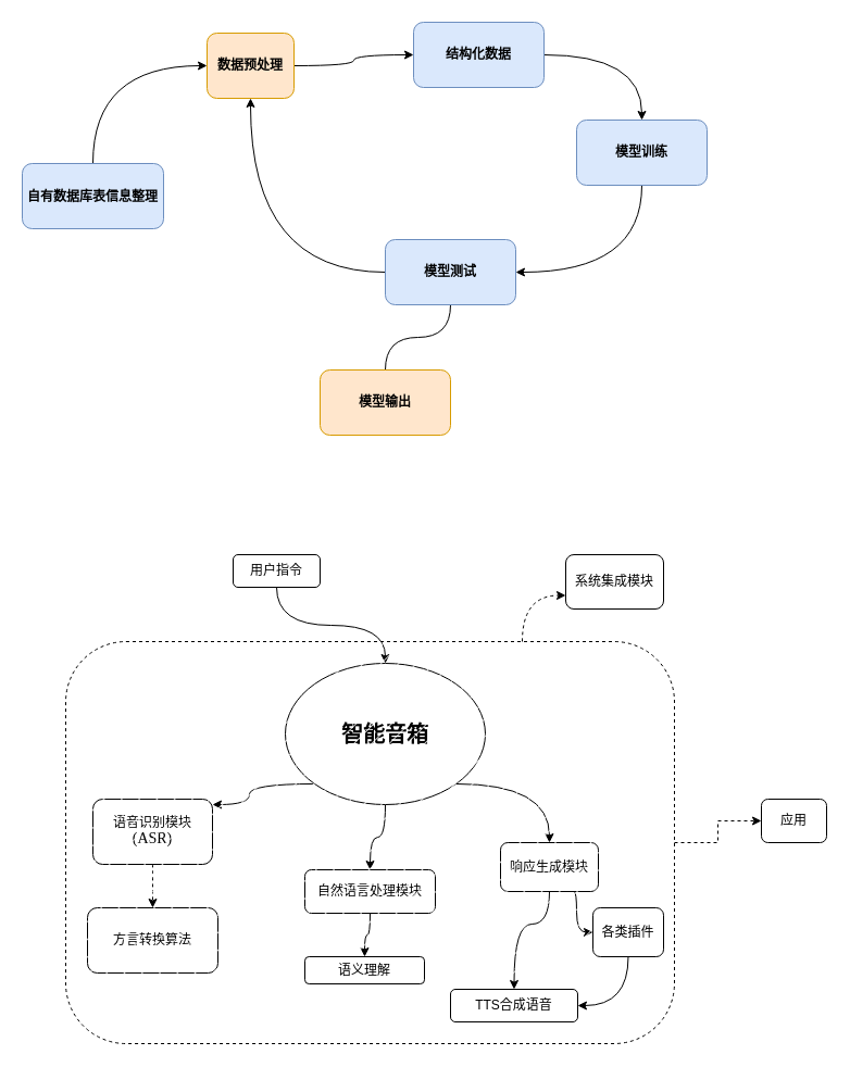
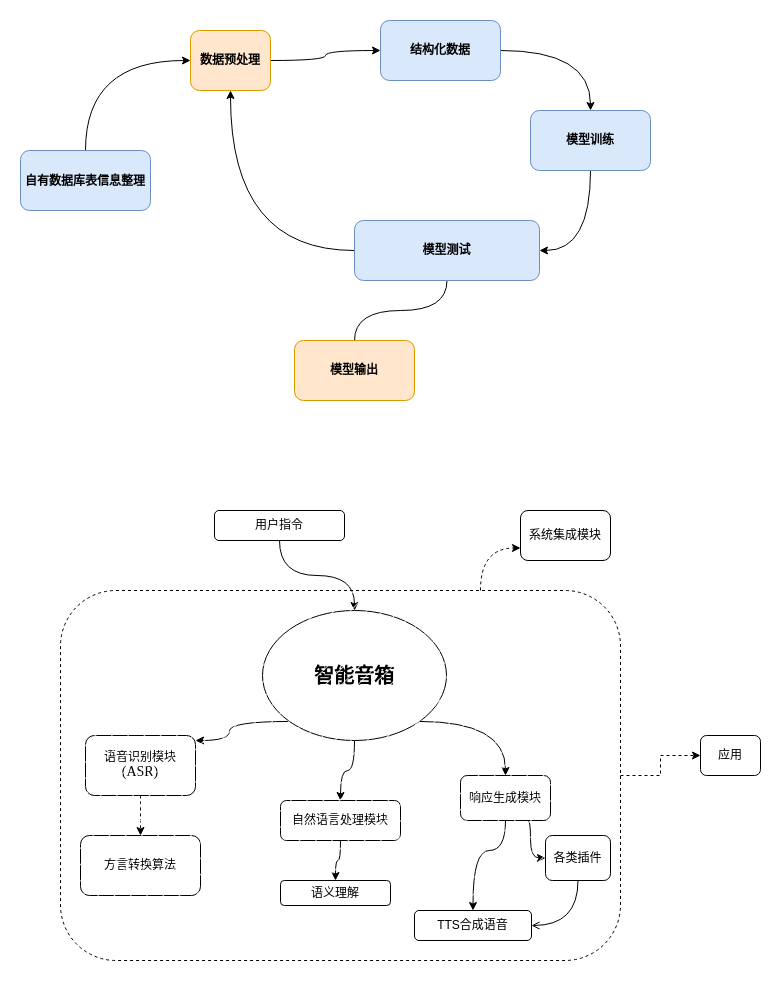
  <mxCell id="0" />
  <mxCell id="1" parent="0" />
  <mxCell id="2" value="" style="edgeStyle=orthogonalEdgeStyle;orthogonalLoop=1;jettySize=auto;html=1;curved=1;entryX=0;entryY=0.5;entryDx=0;entryDy=0;exitX=0.5;exitY=0;exitDx=0;exitDy=0;" parent="1" source="3" target="9" edge="1"><mxGeometry relative="1" as="geometry" /></mxCell>
  <mxCell id="3" value="&lt;h3 style=&quot;&quot;&gt;&lt;b style=&quot;font-size: 12px;&quot;&gt;自有数据库表信息&lt;/b&gt;&lt;b style=&quot;background-color: initial; border-color: var(--border-color); font-size: 12px;&quot;&gt;整理&lt;/b&gt;&lt;/h3&gt;" style="rounded=1;whiteSpace=wrap;html=1;fontSize=12;glass=0;strokeWidth=1;shadow=0;fillColor=#dae8fc;strokeColor=#6c8ebf;" parent="1" vertex="1"><mxGeometry x="20" y="150" width="130" height="60" as="geometry" /></mxCell>
  <mxCell id="4" value="" style="edgeStyle=orthogonalEdgeStyle;orthogonalLoop=1;jettySize=auto;html=1;curved=1;" parent="1" source="5" target="7" edge="1"><mxGeometry relative="1" as="geometry" /></mxCell>
  <mxCell id="5" value="&lt;b&gt;结构化数据&lt;/b&gt;" style="rounded=1;whiteSpace=wrap;html=1;fontSize=12;glass=0;strokeWidth=1;shadow=0;fillColor=#dae8fc;strokeColor=#6c8ebf;" parent="1" vertex="1"><mxGeometry x="380" y="20" width="120" height="60" as="geometry" /></mxCell>
  <mxCell id="6" value="" style="edgeStyle=orthogonalEdgeStyle;orthogonalLoop=1;jettySize=auto;html=1;curved=1;entryX=1;entryY=0.5;entryDx=0;entryDy=0;exitX=0.5;exitY=1;exitDx=0;exitDy=0;" parent="1" source="7" target="12" edge="1"><mxGeometry relative="1" as="geometry" /></mxCell>
  <mxCell id="7" value="&lt;b&gt;模型训练&lt;/b&gt;" style="rounded=1;whiteSpace=wrap;html=1;fillColor=#dae8fc;strokeColor=#6c8ebf;" parent="1" vertex="1"><mxGeometry x="530" y="110" width="120" height="60" as="geometry" /></mxCell>
  <mxCell id="8" style="edgeStyle=orthogonalEdgeStyle;orthogonalLoop=1;jettySize=auto;html=1;entryX=0;entryY=0.5;entryDx=0;entryDy=0;curved=1;" parent="1" source="9" target="5" edge="1"><mxGeometry relative="1" as="geometry" /></mxCell>
  <mxCell id="9" value="&lt;b&gt;数据预处理&lt;/b&gt;" style="whiteSpace=wrap;html=1;fillColor=#ffe6cc;strokeColor=#d79b00;rounded=1;glass=0;strokeWidth=1;shadow=0;" parent="1" vertex="1"><mxGeometry x="190" y="30" width="80" height="60" as="geometry" /></mxCell>
  <mxCell id="10" value="" style="edgeStyle=orthogonalEdgeStyle;orthogonalLoop=1;jettySize=auto;html=1;curved=1;endArrow=none;" parent="1" source="12" target="13" edge="1"><mxGeometry relative="1" as="geometry" /></mxCell>
  <mxCell id="11" style="edgeStyle=orthogonalEdgeStyle;orthogonalLoop=1;jettySize=auto;html=1;entryX=0.5;entryY=1;entryDx=0;entryDy=0;curved=1;dashed=0;" parent="1" source="12" target="9" edge="1"><mxGeometry relative="1" as="geometry" /></mxCell>
- <mxCell id="12" value="&lt;b&gt;模型测试&lt;/b&gt;" style="whiteSpace=wrap;html=1;rounded=1;fillColor=#dae8fc;strokeColor=#6c8ebf;" parent="1" vertex="1"><mxGeometry x="354" y="220" width="120" height="60" as="geometry" /></mxCell>
+ <mxCell id="12" value="&lt;b&gt;模型测试&lt;/b&gt;" style="whiteSpace=wrap;html=1;rounded=1;fillColor=#dae8fc;strokeColor=#6c8ebf;" parent="1" vertex="1"><mxGeometry x="354" y="220" width="185" height="60" as="geometry" /></mxCell>
  <mxCell id="13" value="&lt;b&gt;模型输出&lt;/b&gt;" style="whiteSpace=wrap;html=1;rounded=1;fillColor=#ffe6cc;strokeColor=#d79b00;" parent="1" vertex="1"><mxGeometry x="294" y="340" width="120" height="60" as="geometry" /></mxCell>
  <mxCell id="14" value="" style="edgeStyle=orthogonalEdgeStyle;orthogonalLoop=1;jettySize=auto;html=1;curved=1;dashed=1;" parent="1" source="15" target="28" edge="1"><mxGeometry relative="1" as="geometry" /></mxCell>
  <mxCell id="15" value="语音识别模块&lt;span style=&quot;font-size:10.5pt;mso-bidi-font-size:12.0pt;font-family:&amp;quot;Times New Roman&amp;quot;,serif;&lt;br/&gt;mso-fareast-font-family:宋体;mso-font-kerning:1.0pt;mso-ansi-language:EN-US;&lt;br/&gt;mso-fareast-language:ZH-CN;mso-bidi-language:AR-SA&quot; lang=&quot;EN-US&quot;&gt;(ASR)&lt;/span&gt;" style="rounded=1;whiteSpace=wrap;html=1;" parent="1" vertex="1"><mxGeometry x="85" y="735" width="110" height="60" as="geometry" /></mxCell>
  <mxCell id="16" style="edgeStyle=orthogonalEdgeStyle;orthogonalLoop=1;jettySize=auto;html=1;exitX=0;exitY=1;exitDx=0;exitDy=0;curved=1;" parent="1" source="20" target="15" edge="1"><mxGeometry relative="1" as="geometry"><Array as="points"><mxPoint x="229" y="721" /><mxPoint x="229" y="740" /></Array></mxGeometry></mxCell>
  <mxCell id="17" value="" style="edgeStyle=orthogonalEdgeStyle;orthogonalLoop=1;jettySize=auto;html=1;curved=1;" parent="1" source="20" target="22" edge="1"><mxGeometry relative="1" as="geometry" /></mxCell>
  <mxCell id="18" value="" style="edgeStyle=orthogonalEdgeStyle;orthogonalLoop=1;jettySize=auto;html=1;curved=1;exitX=1;exitY=1;exitDx=0;exitDy=0;" parent="1" source="20" target="25" edge="1"><mxGeometry relative="1" as="geometry" /></mxCell>
  <mxCell id="19" style="edgeStyle=orthogonalEdgeStyle;rounded=0;orthogonalLoop=1;jettySize=auto;html=1;dashed=1;entryX=0;entryY=0.5;entryDx=0;entryDy=0;exitX=1;exitY=0.5;exitDx=0;exitDy=0;" parent="1" source="31" target="29" edge="1"><mxGeometry relative="1" as="geometry"><mxPoint x="610" y="675" as="targetPoint" /><mxPoint x="620" y="750" as="sourcePoint" /></mxGeometry></mxCell>
  <mxCell id="20" value="&lt;font style=&quot;font-size: 20px;&quot;&gt;&lt;b&gt;智能音箱&lt;/b&gt;&lt;/font&gt;" style="ellipse;whiteSpace=wrap;html=1;" parent="1" vertex="1"><mxGeometry x="262" y="610" width="184" height="130" as="geometry" /></mxCell>
  <mxCell id="21" value="" style="edgeStyle=orthogonalEdgeStyle;orthogonalLoop=1;jettySize=auto;html=1;curved=1;" parent="1" source="22" target="34" edge="1"><mxGeometry relative="1" as="geometry" /></mxCell>
  <mxCell id="22" value="自然语言处理模块" style="rounded=1;whiteSpace=wrap;html=1;" parent="1" vertex="1"><mxGeometry x="280" y="800" width="120" height="40" as="geometry" /></mxCell>
  <mxCell id="23" style="edgeStyle=orthogonalEdgeStyle;orthogonalLoop=1;jettySize=auto;html=1;exitX=0.5;exitY=1;exitDx=0;exitDy=0;curved=1;entryX=0.5;entryY=0;entryDx=0;entryDy=0;" parent="1" source="25" target="33" edge="1"><mxGeometry relative="1" as="geometry"><mxPoint x="460" y="890" as="targetPoint" /><Array as="points"><mxPoint x="505" y="850" /></Array></mxGeometry></mxCell>
  <mxCell id="24" style="edgeStyle=orthogonalEdgeStyle;orthogonalLoop=1;jettySize=auto;html=1;exitX=0.75;exitY=1;exitDx=0;exitDy=0;entryX=0;entryY=0.5;entryDx=0;entryDy=0;curved=1;" parent="1" source="25" target="36" edge="1"><mxGeometry relative="1" as="geometry"><Array as="points"><mxPoint x="530" y="820" /></Array></mxGeometry></mxCell>
  <mxCell id="25" value="响应生成模块" style="rounded=1;whiteSpace=wrap;html=1;" parent="1" vertex="1"><mxGeometry x="460" y="775" width="90" height="45" as="geometry" /></mxCell>
  <mxCell id="26" style="edgeStyle=orthogonalEdgeStyle;orthogonalLoop=1;jettySize=auto;html=1;strokeColor=default;curved=1;" parent="1" source="27" target="20" edge="1"><mxGeometry relative="1" as="geometry" /></mxCell>
- <mxCell id="27" value="用户指令" style="rounded=1;whiteSpace=wrap;html=1;" parent="1" vertex="1"><mxGeometry x="214" y="510" width="80" height="30" as="geometry" /></mxCell>
+ <mxCell id="27" value="用户指令" style="rounded=1;whiteSpace=wrap;html=1;" parent="1" vertex="1"><mxGeometry x="214" y="510" width="130" height="30" as="geometry" /></mxCell>
  <mxCell id="28" value="方言转换算法" style="whiteSpace=wrap;html=1;rounded=1;" parent="1" vertex="1"><mxGeometry x="80" y="835" width="120" height="60" as="geometry" /></mxCell>
  <mxCell id="29" value="应用" style="rounded=1;whiteSpace=wrap;html=1;" parent="1" vertex="1"><mxGeometry x="700" y="735" width="60" height="40" as="geometry" /></mxCell>
  <mxCell id="30" style="edgeStyle=orthogonalEdgeStyle;orthogonalLoop=1;jettySize=auto;html=1;exitX=0.75;exitY=0;exitDx=0;exitDy=0;entryX=0;entryY=0.75;entryDx=0;entryDy=0;curved=1;dashed=1;" parent="1" source="31" target="32" edge="1"><mxGeometry relative="1" as="geometry"><mxPoint x="530" y="520" as="targetPoint" /></mxGeometry></mxCell>
  <mxCell id="31" value="" style="rounded=1;whiteSpace=wrap;html=1;glass=0;shadow=0;fillStyle=hatch;dashed=1;" parent="1" vertex="1"><mxGeometry x="60" y="590" width="560" height="370" as="geometry" /></mxCell>
  <mxCell id="32" value="系统集成模块" style="rounded=1;whiteSpace=wrap;html=1;" parent="1" vertex="1"><mxGeometry x="520" y="510" width="90" height="50" as="geometry" /></mxCell>
  <mxCell id="33" value="TTS合成语音" style="rounded=1;whiteSpace=wrap;html=1;" parent="1" vertex="1"><mxGeometry x="414" y="910" width="117" height="30" as="geometry" /></mxCell>
  <mxCell id="34" value="语义理解" style="rounded=1;whiteSpace=wrap;html=1;" parent="1" vertex="1"><mxGeometry x="280" y="880" width="110" height="25" as="geometry" /></mxCell>
- <mxCell id="35" style="edgeStyle=orthogonalEdgeStyle;orthogonalLoop=1;jettySize=auto;html=1;entryX=1;entryY=0.5;entryDx=0;entryDy=0;curved=1;exitX=0.5;exitY=1;exitDx=0;exitDy=0;" parent="1" source="36" target="33" edge="1"><mxGeometry relative="1" as="geometry" /></mxCell>
+ <mxCell id="35" style="edgeStyle=orthogonalEdgeStyle;orthogonalLoop=1;jettySize=auto;html=1;entryX=1;entryY=0.5;entryDx=0;entryDy=0;curved=1;exitX=0.5;exitY=1;exitDx=0;exitDy=0;endArrow=open;" parent="1" source="36" target="33" edge="1"><mxGeometry relative="1" as="geometry" /></mxCell>
  <mxCell id="36" value="各类插件" style="rounded=1;whiteSpace=wrap;html=1;" parent="1" vertex="1"><mxGeometry x="545" y="835" width="65" height="45" as="geometry" /></mxCell>
